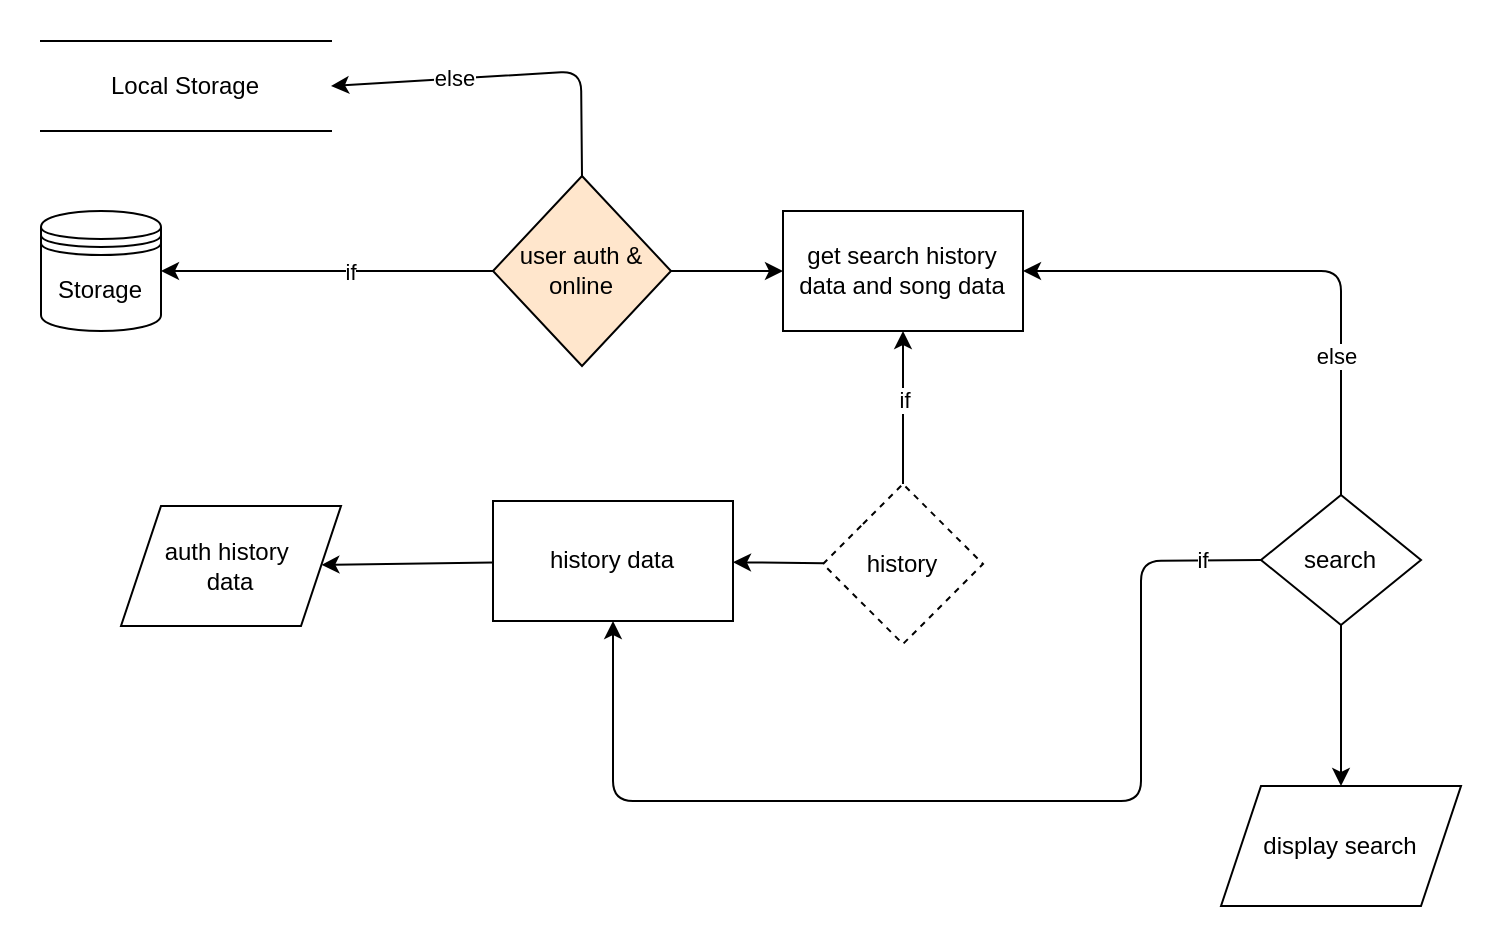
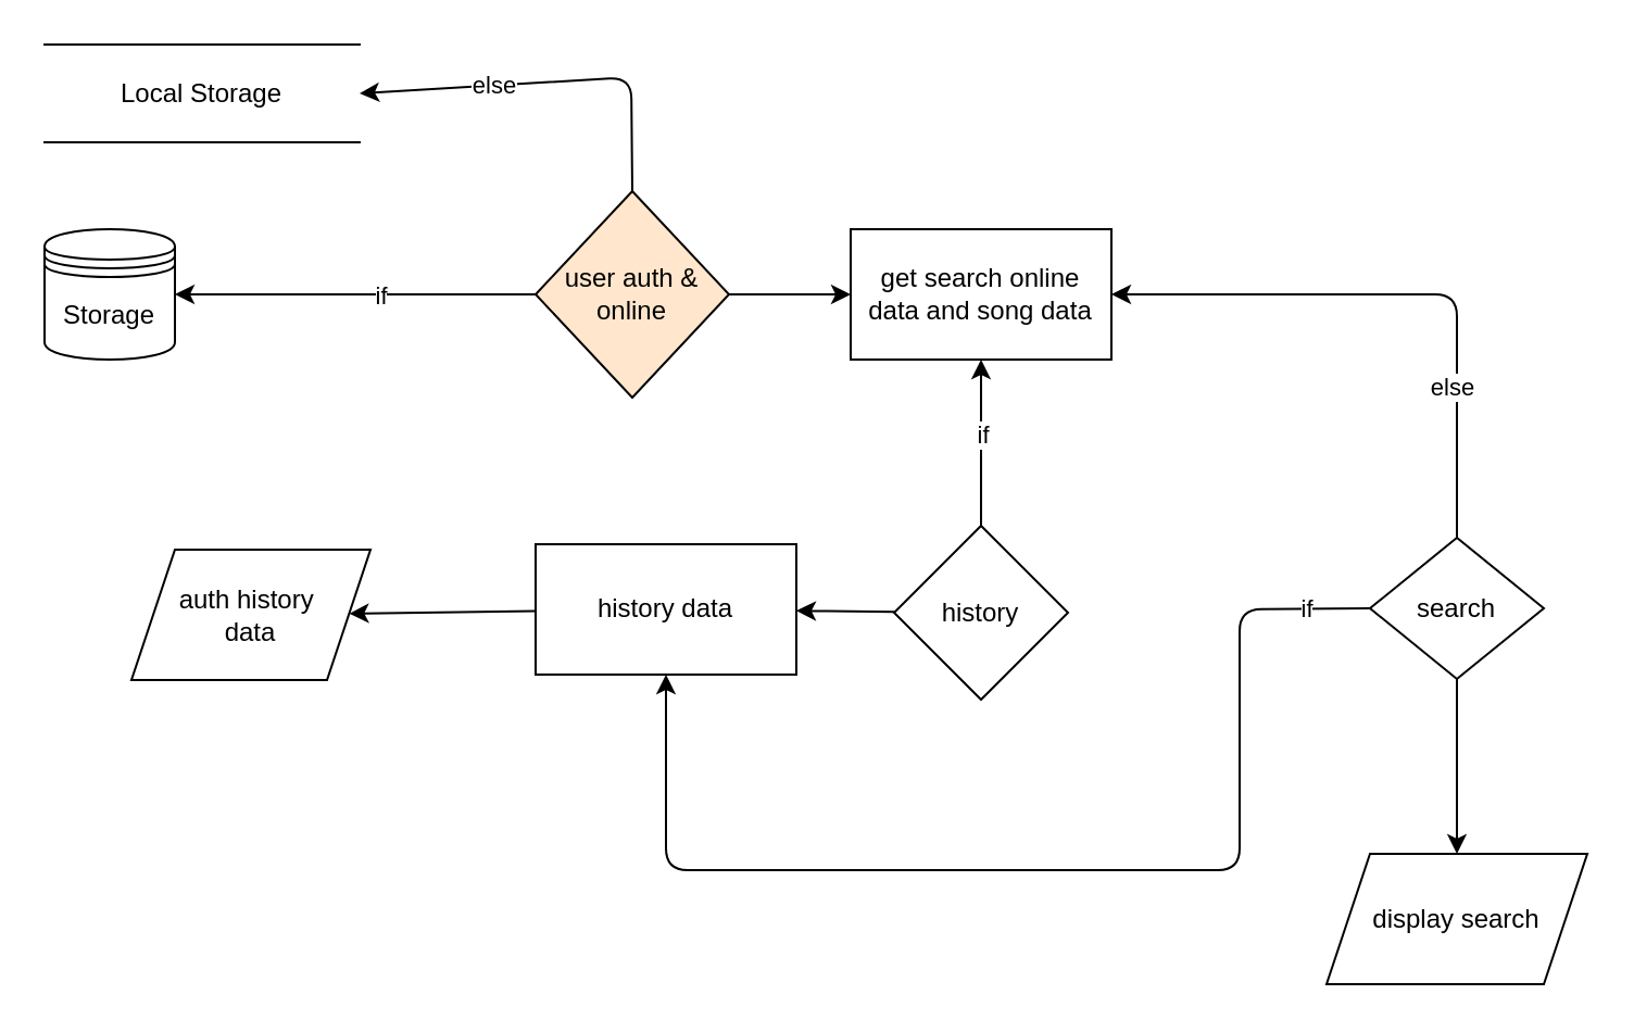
  <mxCell id="0" />
  <mxCell id="1" parent="0" />
  <mxCell id="2" style="edgeStyle=none;html=1;exitX=0;exitY=0.5;exitDx=0;exitDy=0;entryX=1;entryY=0.5;entryDx=0;entryDy=0;" edge="1" parent="1" source="9" target="4"><mxGeometry relative="1" as="geometry" /></mxCell>
  <mxCell id="3" value="if" style="edgeLabel;html=1;align=center;verticalAlign=middle;resizable=0;points=[];" vertex="1" connectable="0" parent="2"><mxGeometry x="-0.134" relative="1" as="geometry"><mxPoint as="offset" /></mxGeometry></mxCell>
  <mxCell id="4" value="Storage" style="shape=datastore;whiteSpace=wrap;html=1;" vertex="1" parent="1"><mxGeometry x="20" y="105" width="60" height="60" as="geometry" /></mxCell>
  <mxCell id="5" style="edgeStyle=none;html=1;exitX=0.5;exitY=0;exitDx=0;exitDy=0;entryX=1;entryY=0.5;entryDx=0;entryDy=0;" edge="1" parent="1" source="9" target="7"><mxGeometry relative="1" as="geometry"><Array as="points"><mxPoint x="290" y="35" /></Array></mxGeometry></mxCell>
  <mxCell id="6" value="else" style="edgeLabel;html=1;align=center;verticalAlign=middle;resizable=0;points=[];" vertex="1" connectable="0" parent="5"><mxGeometry x="-0.464" y="1" relative="1" as="geometry"><mxPoint x="-63" y="-1" as="offset" /></mxGeometry></mxCell>
  <mxCell id="7" value="Local Storage" style="html=1;dashed=0;whiteSpace=wrap;shape=partialRectangle;right=0;left=0;" vertex="1" parent="1"><mxGeometry x="20" y="20" width="145" height="45" as="geometry" /></mxCell>
  <mxCell id="8" value="" style="edgeStyle=none;html=1;" edge="1" parent="1" source="9" target="12"><mxGeometry relative="1" as="geometry" /></mxCell>
  <mxCell id="9" value="user auth &amp;amp; online" style="rhombus;whiteSpace=wrap;html=1;fillColor=#ffe6cc;" vertex="1" parent="1"><mxGeometry x="246" y="87.5" width="89" height="95" as="geometry" /></mxCell>
  <mxCell id="10" value="" style="edgeStyle=none;html=1;" edge="1" parent="1" source="14" target="12"><mxGeometry relative="1" as="geometry" /></mxCell>
  <mxCell id="11" value="if" style="edgeLabel;html=1;align=center;verticalAlign=middle;resizable=0;points=[];" vertex="1" connectable="0" parent="10"><mxGeometry x="0.131" y="-2" relative="1" as="geometry"><mxPoint x="-2" y="1" as="offset" /></mxGeometry></mxCell>
- <mxCell id="12" value="get search history data and song data" style="rounded=1;whiteSpace=wrap;html=1;arcSize=0;" vertex="1" parent="1"><mxGeometry x="391" y="105" width="120" height="60" as="geometry" /></mxCell>
+ <mxCell id="12" value="get search online data and song data" style="rounded=1;whiteSpace=wrap;html=1;arcSize=0;" vertex="1" parent="1"><mxGeometry x="391" y="105" width="120" height="60" as="geometry" /></mxCell>
  <mxCell id="13" value="" style="edgeStyle=none;html=1;" edge="1" parent="1" source="14" target="24"><mxGeometry relative="1" as="geometry" /></mxCell>
- <mxCell id="14" value="history" style="rhombus;whiteSpace=wrap;html=1;rounded=1;arcSize=0;dashed=1;" vertex="1" parent="1"><mxGeometry x="411" y="241.5" width="80" height="80" as="geometry" /></mxCell>
+ <mxCell id="14" value="history" style="rhombus;whiteSpace=wrap;html=1;rounded=1;arcSize=0;" vertex="1" parent="1"><mxGeometry x="411" y="241.5" width="80" height="80" as="geometry" /></mxCell>
  <mxCell id="15" value="auth history&amp;nbsp;&lt;div&gt;data&lt;/div&gt;" style="shape=parallelogram;perimeter=parallelogramPerimeter;whiteSpace=wrap;html=1;fixedSize=1;rounded=1;arcSize=0;" vertex="1" parent="1"><mxGeometry x="60" y="252.5" width="110" height="60" as="geometry" /></mxCell>
  <mxCell id="16" style="edgeStyle=none;html=1;entryX=1;entryY=0.5;entryDx=0;entryDy=0;" edge="1" parent="1" source="21" target="12"><mxGeometry relative="1" as="geometry"><Array as="points"><mxPoint x="670" y="135" /></Array></mxGeometry></mxCell>
  <mxCell id="17" value="else" style="edgeLabel;html=1;align=center;verticalAlign=middle;resizable=0;points=[];" vertex="1" connectable="0" parent="16"><mxGeometry x="-0.48" y="3" relative="1" as="geometry"><mxPoint as="offset" /></mxGeometry></mxCell>
  <mxCell id="18" value="" style="edgeStyle=none;html=1;" edge="1" parent="1" source="21" target="22"><mxGeometry relative="1" as="geometry" /></mxCell>
  <mxCell id="19" style="edgeStyle=none;html=1;entryX=0.5;entryY=1;entryDx=0;entryDy=0;exitX=0;exitY=0.5;exitDx=0;exitDy=0;" edge="1" parent="1" source="21" target="24"><mxGeometry relative="1" as="geometry"><mxPoint x="600" y="300" as="sourcePoint" /><Array as="points"><mxPoint x="570" y="280" /><mxPoint x="570" y="400" /><mxPoint x="306" y="400" /></Array></mxGeometry></mxCell>
  <mxCell id="20" value="if" style="edgeLabel;html=1;align=center;verticalAlign=middle;resizable=0;points=[];" vertex="1" connectable="0" parent="19"><mxGeometry x="-0.889" relative="1" as="geometry"><mxPoint as="offset" /></mxGeometry></mxCell>
  <mxCell id="21" value="search" style="shape=rhombus;html=1;dashed=0;whiteSpace=wrap;perimeter=rhombusPerimeter;" vertex="1" parent="1"><mxGeometry x="630" y="247" width="80" height="65" as="geometry" /></mxCell>
  <mxCell id="22" value="display search" style="shape=parallelogram;perimeter=parallelogramPerimeter;whiteSpace=wrap;html=1;fixedSize=1;dashed=0;" vertex="1" parent="1"><mxGeometry x="610" y="392.5" width="120" height="60" as="geometry" /></mxCell>
  <mxCell id="23" value="" style="edgeStyle=none;html=1;" edge="1" parent="1" source="24" target="15"><mxGeometry relative="1" as="geometry" /></mxCell>
  <mxCell id="24" value="history data" style="rounded=1;whiteSpace=wrap;html=1;arcSize=0;" vertex="1" parent="1"><mxGeometry x="246" y="250" width="120" height="60" as="geometry" /></mxCell>
